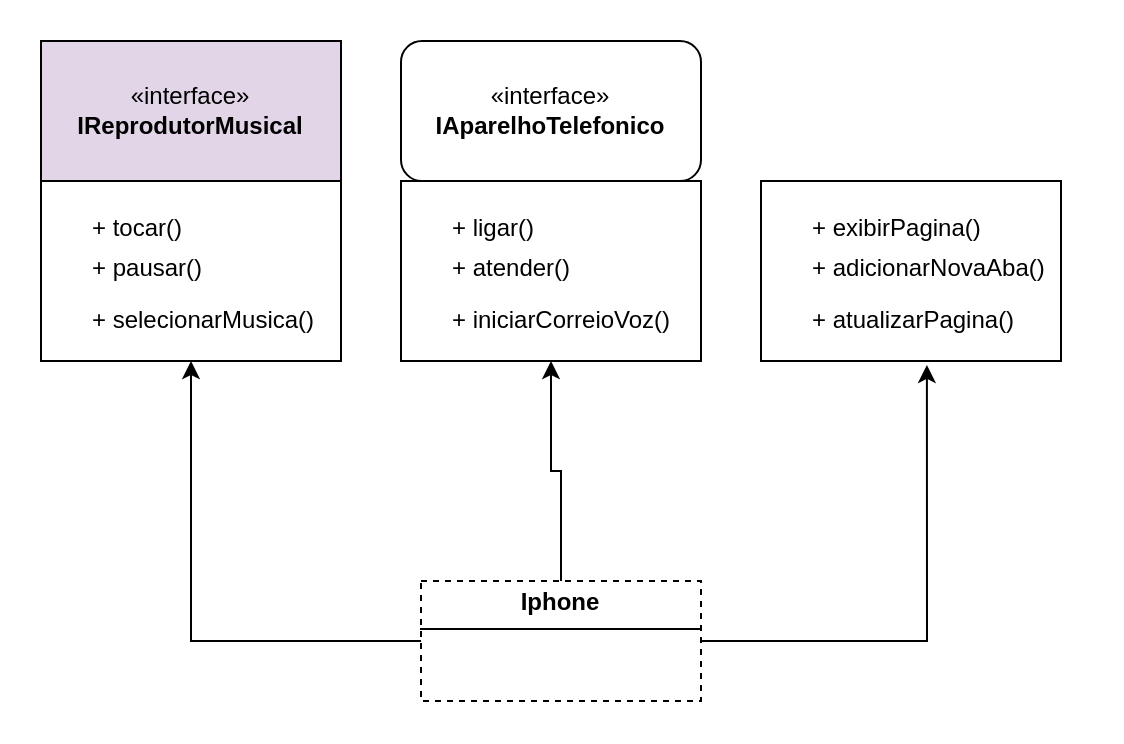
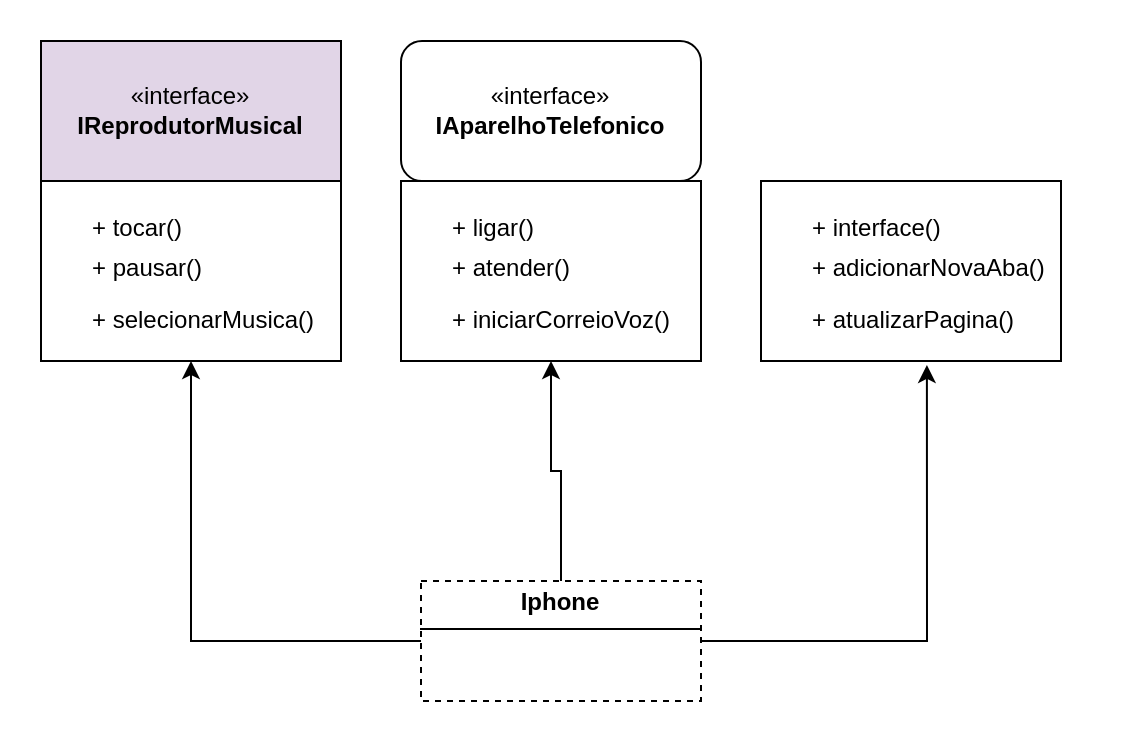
  <mxCell id="0" />
  <mxCell id="1" parent="0" />
  <mxCell id="2" value="«interface»&lt;br&gt;&lt;div&gt;&lt;b&gt;IReprodutorMusical&lt;/b&gt;&lt;/div&gt;" style="html=1;whiteSpace=wrap;fillColor=#e1d5e7;" vertex="1" parent="1"><mxGeometry x="20" y="20" width="150" height="70" as="geometry" /></mxCell>
  <mxCell id="3" value="" style="rounded=0;whiteSpace=wrap;html=1;" vertex="1" parent="1"><mxGeometry x="20" y="90" width="150" height="90" as="geometry" /></mxCell>
  <mxCell id="4" value="&lt;div&gt;+ tocar()&lt;/div&gt;&lt;div&gt;&lt;br&gt;&lt;/div&gt;" style="text;strokeColor=none;fillColor=none;align=left;verticalAlign=top;spacingLeft=4;spacingRight=4;overflow=hidden;rotatable=0;points=[[0,0.5],[1,0.5]];portConstraint=eastwest;whiteSpace=wrap;html=1;" vertex="1" parent="1"><mxGeometry x="40" y="100" width="100" height="26" as="geometry" /></mxCell>
  <mxCell id="5" value="+ pausar()" style="text;strokeColor=none;fillColor=none;align=left;verticalAlign=top;spacingLeft=4;spacingRight=4;overflow=hidden;rotatable=0;points=[[0,0.5],[1,0.5]];portConstraint=eastwest;whiteSpace=wrap;html=1;" vertex="1" parent="1"><mxGeometry x="40" y="120" width="100" height="26" as="geometry" /></mxCell>
  <mxCell id="6" value="+ selecionarMusica()" style="text;strokeColor=none;fillColor=none;align=left;verticalAlign=top;spacingLeft=4;spacingRight=4;overflow=hidden;rotatable=0;points=[[0,0.5],[1,0.5]];portConstraint=eastwest;whiteSpace=wrap;html=1;" vertex="1" parent="1"><mxGeometry x="40" y="146" width="140" height="26" as="geometry" /></mxCell>
  <mxCell id="7" value="«interface»&lt;br&gt;&lt;div&gt;&lt;b&gt;IAparelhoTelefonico&lt;/b&gt;&lt;/div&gt;" style="html=1;whiteSpace=wrap;rounded=1;" vertex="1" parent="1"><mxGeometry x="200" y="20" width="150" height="70" as="geometry" /></mxCell>
  <mxCell id="8" value="" style="rounded=0;whiteSpace=wrap;html=1;" vertex="1" parent="1"><mxGeometry x="200" y="90" width="150" height="90" as="geometry" /></mxCell>
  <mxCell id="9" value="&lt;div&gt;+ ligar()&lt;/div&gt;&lt;div&gt;&lt;br&gt;&lt;/div&gt;" style="text;strokeColor=none;fillColor=none;align=left;verticalAlign=top;spacingLeft=4;spacingRight=4;overflow=hidden;rotatable=0;points=[[0,0.5],[1,0.5]];portConstraint=eastwest;whiteSpace=wrap;html=1;" vertex="1" parent="1"><mxGeometry x="220" y="100" width="100" height="26" as="geometry" /></mxCell>
  <mxCell id="10" value="+ atender()" style="text;strokeColor=none;fillColor=none;align=left;verticalAlign=top;spacingLeft=4;spacingRight=4;overflow=hidden;rotatable=0;points=[[0,0.5],[1,0.5]];portConstraint=eastwest;whiteSpace=wrap;html=1;" vertex="1" parent="1"><mxGeometry x="220" y="120" width="100" height="26" as="geometry" /></mxCell>
  <mxCell id="11" value="+ iniciarCorreioVoz()" style="text;strokeColor=none;fillColor=none;align=left;verticalAlign=top;spacingLeft=4;spacingRight=4;overflow=hidden;rotatable=0;points=[[0,0.5],[1,0.5]];portConstraint=eastwest;whiteSpace=wrap;html=1;" vertex="1" parent="1"><mxGeometry x="220" y="146" width="140" height="26" as="geometry" /></mxCell>
  <mxCell id="12" value="" style="rounded=0;whiteSpace=wrap;html=1;" vertex="1" parent="1"><mxGeometry x="380" y="90" width="150" height="90" as="geometry" /></mxCell>
- <mxCell id="13" value="&lt;div&gt;+ exibirPagina()&lt;/div&gt;&lt;div&gt;&lt;br&gt;&lt;/div&gt;" style="text;strokeColor=none;fillColor=none;align=left;verticalAlign=top;spacingLeft=4;spacingRight=4;overflow=hidden;rotatable=0;points=[[0,0.5],[1,0.5]];portConstraint=eastwest;whiteSpace=wrap;html=1;" vertex="1" parent="1"><mxGeometry x="400" y="100" width="100" height="26" as="geometry" /></mxCell>
+ <mxCell id="13" value="&lt;div&gt;+ interface()&lt;/div&gt;&lt;div&gt;&lt;br&gt;&lt;/div&gt;" style="text;strokeColor=none;fillColor=none;align=left;verticalAlign=top;spacingLeft=4;spacingRight=4;overflow=hidden;rotatable=0;points=[[0,0.5],[1,0.5]];portConstraint=eastwest;whiteSpace=wrap;html=1;" vertex="1" parent="1"><mxGeometry x="400" y="100" width="100" height="26" as="geometry" /></mxCell>
  <mxCell id="14" value="+ adicionarNovaAba()" style="text;strokeColor=none;fillColor=none;align=left;verticalAlign=top;spacingLeft=4;spacingRight=4;overflow=hidden;rotatable=0;points=[[0,0.5],[1,0.5]];portConstraint=eastwest;whiteSpace=wrap;html=1;" vertex="1" parent="1"><mxGeometry x="400" y="120" width="140" height="26" as="geometry" /></mxCell>
  <mxCell id="15" value="+ atualizarPagina()" style="text;strokeColor=none;fillColor=none;align=left;verticalAlign=top;spacingLeft=4;spacingRight=4;overflow=hidden;rotatable=0;points=[[0,0.5],[1,0.5]];portConstraint=eastwest;whiteSpace=wrap;html=1;" vertex="1" parent="1"><mxGeometry x="400" y="146" width="140" height="26" as="geometry" /></mxCell>
  <mxCell id="16" style="edgeStyle=orthogonalEdgeStyle;rounded=0;orthogonalLoop=1;jettySize=auto;html=1;entryX=0.5;entryY=1;entryDx=0;entryDy=0;" edge="1" parent="1" source="18" target="3"><mxGeometry relative="1" as="geometry" /></mxCell>
  <mxCell id="17" style="edgeStyle=orthogonalEdgeStyle;rounded=0;orthogonalLoop=1;jettySize=auto;html=1;entryX=0.5;entryY=1;entryDx=0;entryDy=0;" edge="1" parent="1" source="18" target="8"><mxGeometry relative="1" as="geometry" /></mxCell>
  <mxCell id="18" value="&lt;p style=&quot;margin:0px;margin-top:4px;text-align:center;&quot;&gt;&lt;b&gt;Iphone&lt;/b&gt;&lt;br&gt;&lt;/p&gt;&lt;hr size=&quot;1&quot; style=&quot;border-style:solid;&quot;&gt;&lt;div style=&quot;height:2px;&quot;&gt;&lt;/div&gt;" style="verticalAlign=top;align=left;overflow=fill;html=1;whiteSpace=wrap;dashed=1;" vertex="1" parent="1"><mxGeometry x="210" y="290" width="140" height="60" as="geometry" /></mxCell>
  <mxCell id="19" style="edgeStyle=orthogonalEdgeStyle;rounded=0;orthogonalLoop=1;jettySize=auto;html=1;entryX=0.553;entryY=1.022;entryDx=0;entryDy=0;entryPerimeter=0;" edge="1" parent="1" source="18" target="12"><mxGeometry relative="1" as="geometry" /></mxCell>
